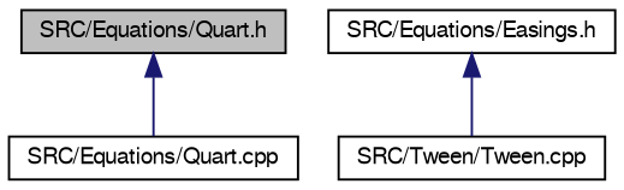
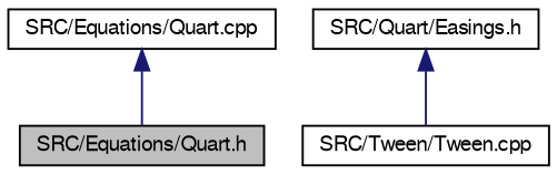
  digraph {
    node [color=black fontname=FreeSans fontsize=10 shape=record]
    edge [color=midnightblue dir=back fontname=FreeSans fontsize=10 labelfontname=FreeSans labelfontsize=10 style=solid]
    n1 [fillcolor=grey75 fontcolor=black height=0.2 label="SRC/Equations/Quart.h" style=filled width=0.4]
    n2 [height=0.2 label="SRC/Equations/Quart.cpp" width=0.4]
-   n3 [height=0.2 label="SRC/Equations/Easings.h" width=0.4]
+   n3 [height=0.2 label="SRC/Quart/Easings.h" width=0.4]
    n4 [height=0.2 label="SRC/Tween/Tween.cpp" width=0.4]
-   n1 -> n2
+   n2 -> n1
    n3 -> n4
  }
